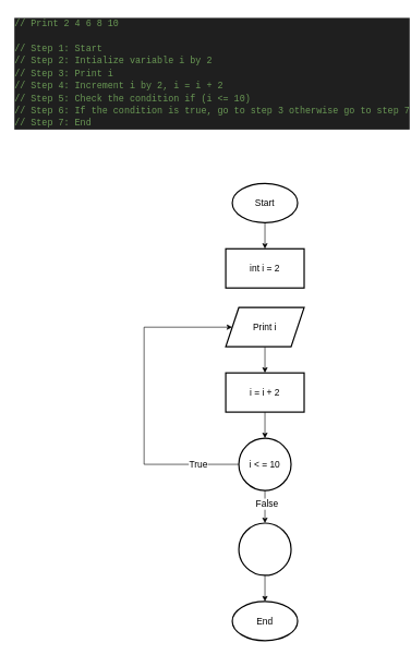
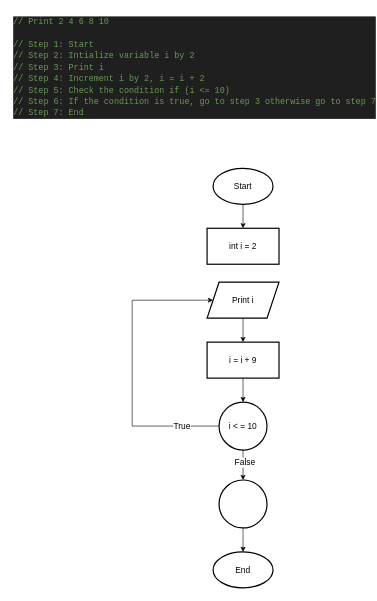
  <mxCell id="0" />
  <mxCell id="1" parent="0" />
  <mxCell id="2" value="" style="edgeStyle=orthogonalEdgeStyle;rounded=0;orthogonalLoop=1;jettySize=auto;html=1;fontSize=14;" edge="1" parent="1" source="3" target="5"><mxGeometry relative="1" as="geometry" /></mxCell>
  <mxCell id="3" value="Start" style="strokeWidth=2;html=1;shape=mxgraph.flowchart.start_1;whiteSpace=wrap;fontSize=14;" vertex="1" parent="1"><mxGeometry x="355" y="280" width="100" height="60" as="geometry" /></mxCell>
  <mxCell id="4" value="End" style="strokeWidth=2;html=1;shape=mxgraph.flowchart.start_1;whiteSpace=wrap;fontSize=14;" vertex="1" parent="1"><mxGeometry x="355" y="920" width="100" height="60" as="geometry" /></mxCell>
  <mxCell id="5" value="int i = 2" style="whiteSpace=wrap;html=1;strokeWidth=2;fontSize=14;" vertex="1" parent="1"><mxGeometry x="345" y="380" width="120" height="60" as="geometry" /></mxCell>
  <mxCell id="6" value="" style="edgeStyle=orthogonalEdgeStyle;rounded=0;orthogonalLoop=1;jettySize=auto;html=1;fontSize=14;" edge="1" parent="1" source="7" target="9"><mxGeometry relative="1" as="geometry" /></mxCell>
  <mxCell id="7" value="Print i" style="shape=parallelogram;perimeter=parallelogramPerimeter;whiteSpace=wrap;html=1;fixedSize=1;strokeWidth=2;fontSize=14;" vertex="1" parent="1"><mxGeometry x="345" y="470" width="120" height="60" as="geometry" /></mxCell>
  <mxCell id="8" value="" style="edgeStyle=orthogonalEdgeStyle;rounded=0;orthogonalLoop=1;jettySize=auto;html=1;fontSize=14;" edge="1" parent="1" source="9" target="14"><mxGeometry relative="1" as="geometry" /></mxCell>
- <mxCell id="9" value="i = i + 2" style="whiteSpace=wrap;html=1;strokeWidth=2;fontSize=14;" vertex="1" parent="1"><mxGeometry x="345" y="570" width="120" height="60" as="geometry" /></mxCell>
+ <mxCell id="9" value="i = i + 9" style="whiteSpace=wrap;html=1;strokeWidth=2;fontSize=14;" vertex="1" parent="1"><mxGeometry x="345" y="570" width="120" height="60" as="geometry" /></mxCell>
  <mxCell id="10" value="" style="edgeStyle=orthogonalEdgeStyle;rounded=0;orthogonalLoop=1;jettySize=auto;html=1;entryX=0;entryY=0.5;entryDx=0;entryDy=0;fontSize=14;" edge="1" parent="1" source="14" target="7"><mxGeometry relative="1" as="geometry"><mxPoint x="305" y="710" as="targetPoint" /><Array as="points"><mxPoint x="220" y="710" /><mxPoint x="220" y="500" /></Array></mxGeometry></mxCell>
  <mxCell id="11" value="True" style="edgeLabel;html=1;align=center;verticalAlign=middle;resizable=0;points=[];fontSize=14;" vertex="1" connectable="0" parent="10"><mxGeometry x="-0.744" relative="1" as="geometry"><mxPoint as="offset" /></mxGeometry></mxCell>
  <mxCell id="12" value="" style="edgeStyle=orthogonalEdgeStyle;rounded=0;orthogonalLoop=1;jettySize=auto;html=1;fontSize=14;" edge="1" parent="1" source="14" target="16"><mxGeometry relative="1" as="geometry" /></mxCell>
  <mxCell id="13" value="False" style="edgeLabel;html=1;align=center;verticalAlign=middle;resizable=0;points=[];fontSize=14;" vertex="1" connectable="0" parent="12"><mxGeometry x="-0.184" y="2" relative="1" as="geometry"><mxPoint as="offset" /></mxGeometry></mxCell>
  <mxCell id="14" value="i &amp;lt; = 10" style="ellipse;whiteSpace=wrap;html=1;strokeWidth=2;fontSize=14;" vertex="1" parent="1"><mxGeometry x="365" y="670" width="80" height="80" as="geometry" /></mxCell>
  <mxCell id="15" value="" style="edgeStyle=orthogonalEdgeStyle;rounded=0;orthogonalLoop=1;jettySize=auto;html=1;fontSize=14;" edge="1" parent="1" source="16" target="4"><mxGeometry relative="1" as="geometry" /></mxCell>
  <mxCell id="16" value="" style="ellipse;whiteSpace=wrap;html=1;strokeWidth=2;fontSize=14;" vertex="1" parent="1"><mxGeometry x="365" y="800" width="80" height="80" as="geometry" /></mxCell>
  <mxCell id="17" value="&lt;div style=&quot;color: #cccccc;background-color: #1f1f1f;font-family: Consolas, 'Courier New', monospace;font-weight: normal;font-size: 14px;line-height: 19px;white-space: pre;&quot;&gt;&lt;div&gt;&lt;span style=&quot;color: #6a9955;&quot;&gt;// Print 2 4 6 8 10&lt;/span&gt;&lt;/div&gt;&lt;br&gt;&lt;div&gt;&lt;span style=&quot;color: #6a9955;&quot;&gt;// Step 1: Start&lt;/span&gt;&lt;/div&gt;&lt;div&gt;&lt;span style=&quot;color: #6a9955;&quot;&gt;// Step 2: Intialize variable i by 2&lt;/span&gt;&lt;/div&gt;&lt;div&gt;&lt;span style=&quot;color: #6a9955;&quot;&gt;// Step 3: Print i&lt;/span&gt;&lt;/div&gt;&lt;div&gt;&lt;span style=&quot;color: #6a9955;&quot;&gt;// Step 4: Increment i by 2, i = i + 2&lt;/span&gt;&lt;/div&gt;&lt;div&gt;&lt;span style=&quot;color: #6a9955;&quot;&gt;// Step 5: Check the condition if (i &amp;lt;= 10) &lt;/span&gt;&lt;/div&gt;&lt;div&gt;&lt;span style=&quot;color: #6a9955;&quot;&gt;// Step 6: If the condition is true, go to step 3 otherwise go to step 7&lt;/span&gt;&lt;/div&gt;&lt;div&gt;&lt;span style=&quot;color: #6a9955;&quot;&gt;// Step 7: End&lt;/span&gt;&lt;/div&gt;&lt;/div&gt;" style="text;whiteSpace=wrap;html=1;" vertex="1" parent="1"><mxGeometry x="20" y="20" width="560" height="190" as="geometry" /></mxCell>
